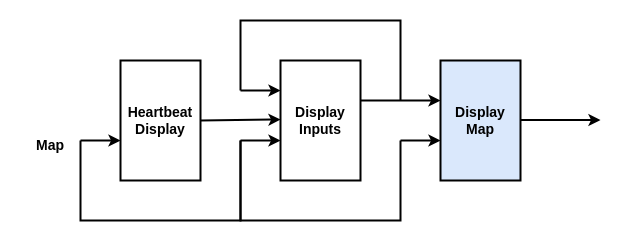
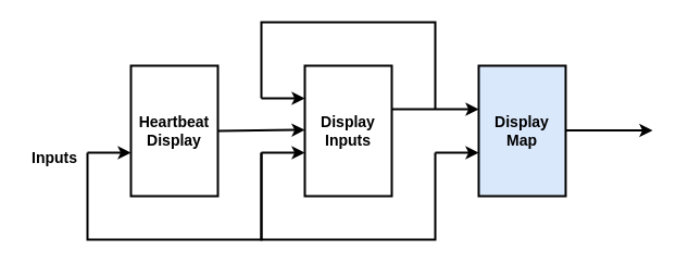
  <mxCell id="0" />
  <mxCell id="1" parent="0" />
  <mxCell id="2" value="Display Inputs" style="rounded=0;whiteSpace=wrap;html=1;fontStyle=1;fontSize=14;strokeWidth=2;" parent="1" vertex="1"><mxGeometry x="280" y="60" width="80" height="120" as="geometry" /></mxCell>
  <mxCell id="3" value="" style="endArrow=classic;html=1;rounded=0;strokeWidth=2;" parent="1" edge="1"><mxGeometry width="50" height="50" relative="1" as="geometry"><mxPoint x="240" y="140" as="sourcePoint" /><mxPoint x="280" y="140" as="targetPoint" /><Array as="points" /></mxGeometry></mxCell>
- <mxCell id="4" value="Map" style="text;html=1;align=center;verticalAlign=middle;whiteSpace=wrap;rounded=0;fontSize=14;fontStyle=1" parent="1" vertex="1"><mxGeometry x="20" y="130" width="60" height="30" as="geometry" /></mxCell>
+ <mxCell id="4" value="Inputs" style="text;html=1;align=center;verticalAlign=middle;whiteSpace=wrap;rounded=0;fontSize=14;fontStyle=1" parent="1" vertex="1"><mxGeometry x="20" y="130" width="60" height="30" as="geometry" /></mxCell>
  <mxCell id="5" value="Display Map" style="rounded=0;whiteSpace=wrap;html=1;fontStyle=1;fontSize=14;strokeWidth=2;fillColor=#dae8fc;" parent="1" vertex="1"><mxGeometry x="440" y="60" width="80" height="120" as="geometry" /></mxCell>
  <mxCell id="6" value="" style="endArrow=none;html=1;rounded=0;strokeWidth=2;" parent="1" edge="1"><mxGeometry width="50" height="50" relative="1" as="geometry"><mxPoint x="200" y="120" as="sourcePoint" /><mxPoint x="200" y="120" as="targetPoint" /></mxGeometry></mxCell>
  <mxCell id="7" value="" style="endArrow=none;html=1;rounded=0;strokeWidth=2;" parent="1" edge="1"><mxGeometry width="50" height="50" relative="1" as="geometry"><mxPoint x="400" y="140" as="sourcePoint" /><mxPoint x="240" y="140" as="targetPoint" /><Array as="points"><mxPoint x="400" y="220" /><mxPoint x="240" y="220" /></Array></mxGeometry></mxCell>
  <mxCell id="8" value="" style="endArrow=classic;html=1;rounded=0;strokeWidth=2;" parent="1" edge="1"><mxGeometry width="50" height="50" relative="1" as="geometry"><mxPoint x="360" y="100" as="sourcePoint" /><mxPoint x="440" y="100" as="targetPoint" /><Array as="points" /></mxGeometry></mxCell>
  <mxCell id="9" value="" style="endArrow=classic;html=1;rounded=0;strokeWidth=2;" parent="1" edge="1"><mxGeometry width="50" height="50" relative="1" as="geometry"><mxPoint x="400" y="140" as="sourcePoint" /><mxPoint x="440" y="140" as="targetPoint" /><Array as="points" /></mxGeometry></mxCell>
  <mxCell id="10" value="" style="endArrow=classic;html=1;rounded=0;strokeWidth=2;" parent="1" edge="1"><mxGeometry width="50" height="50" relative="1" as="geometry"><mxPoint x="520" y="119.5" as="sourcePoint" /><mxPoint x="600" y="119.5" as="targetPoint" /><Array as="points" /></mxGeometry></mxCell>
  <mxCell id="11" value="" style="endArrow=classic;html=1;rounded=0;strokeWidth=2;" parent="1" edge="1"><mxGeometry width="50" height="50" relative="1" as="geometry"><mxPoint x="240" y="90" as="sourcePoint" /><mxPoint x="280" y="90" as="targetPoint" /><Array as="points" /></mxGeometry></mxCell>
  <mxCell id="12" value="" style="endArrow=none;html=1;rounded=0;strokeWidth=2;" parent="1" edge="1"><mxGeometry width="50" height="50" relative="1" as="geometry"><mxPoint x="240" y="90" as="sourcePoint" /><mxPoint x="400" y="100" as="targetPoint" /><Array as="points"><mxPoint x="240" y="20" /><mxPoint x="400" y="20" /></Array></mxGeometry></mxCell>
  <mxCell id="13" value="&lt;div&gt;Heartbeat&lt;/div&gt;&lt;div&gt;Display&lt;br&gt;&lt;/div&gt;" style="rounded=0;whiteSpace=wrap;html=1;fontStyle=1;fontSize=14;strokeWidth=2;" vertex="1" parent="1"><mxGeometry x="120" y="60" width="80" height="120" as="geometry" /></mxCell>
  <mxCell id="14" value="" style="endArrow=none;html=1;rounded=0;strokeWidth=2;" edge="1" parent="1"><mxGeometry width="50" height="50" relative="1" as="geometry"><mxPoint x="240" y="140" as="sourcePoint" /><mxPoint x="80" y="140" as="targetPoint" /><Array as="points"><mxPoint x="240" y="220" /><mxPoint x="80" y="220" /></Array></mxGeometry></mxCell>
  <mxCell id="15" value="" style="endArrow=classic;html=1;rounded=0;strokeWidth=2;" edge="1" parent="1"><mxGeometry width="50" height="50" relative="1" as="geometry"><mxPoint x="80" y="140" as="sourcePoint" /><mxPoint x="120" y="140" as="targetPoint" /><Array as="points" /></mxGeometry></mxCell>
  <mxCell id="16" value="" style="endArrow=classic;html=1;rounded=0;strokeWidth=2;exitX=1;exitY=0.5;exitDx=0;exitDy=0;" edge="1" parent="1" source="13"><mxGeometry width="50" height="50" relative="1" as="geometry"><mxPoint x="240" y="119" as="sourcePoint" /><mxPoint x="280" y="119" as="targetPoint" /><Array as="points" /></mxGeometry></mxCell>
